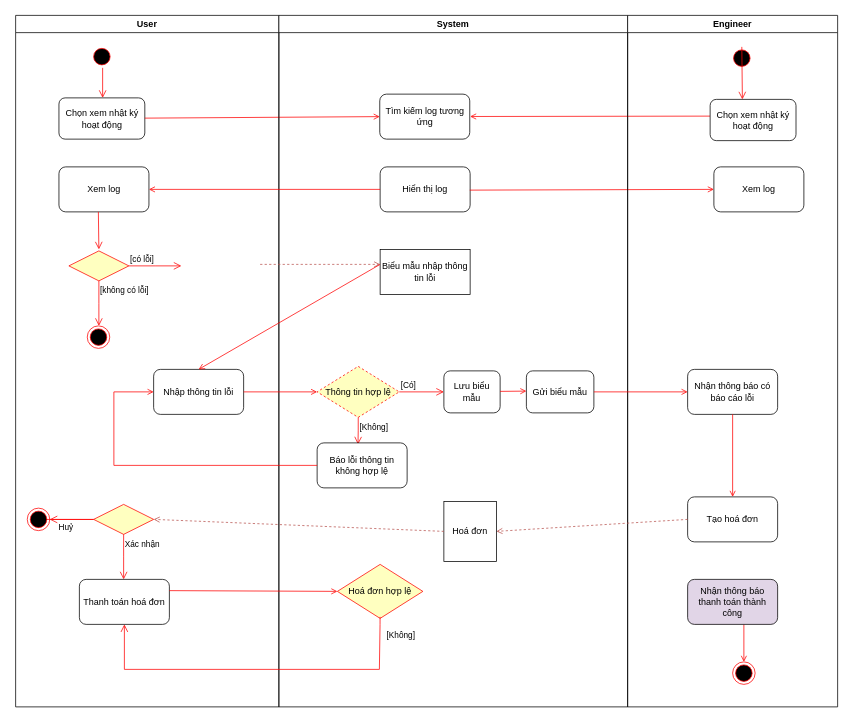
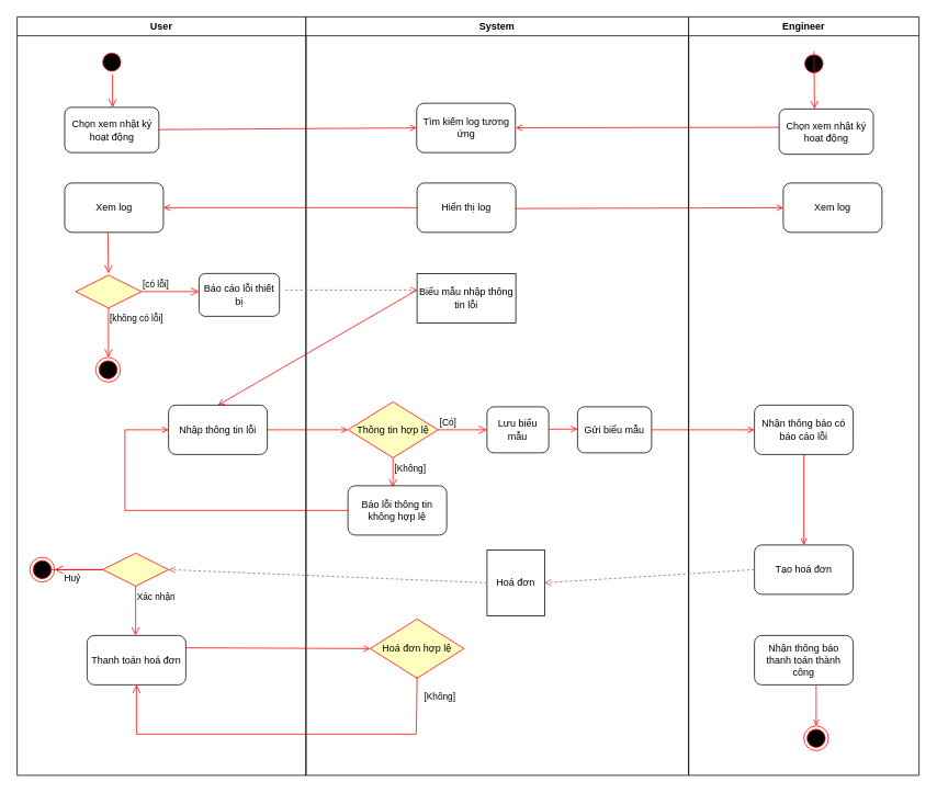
  <mxCell id="0" />
  <mxCell id="1" parent="0" />
  <mxCell id="2" value="User" style="swimlane;whiteSpace=wrap" vertex="1" parent="1"><mxGeometry x="20" y="20" width="351" height="922" as="geometry" /></mxCell>
  <mxCell id="3" value="" style="ellipse;shape=startState;fillColor=#000000;strokeColor=#ff0000;" vertex="1" parent="2"><mxGeometry x="100" y="40" width="30" height="30" as="geometry" /></mxCell>
  <mxCell id="4" value="" style="edgeStyle=elbowEdgeStyle;elbow=horizontal;verticalAlign=bottom;endArrow=open;endSize=8;strokeColor=#FF0000;endFill=1;rounded=0" edge="1" parent="2" source="3"><mxGeometry x="100" y="40" as="geometry"><mxPoint x="115.5" y="110" as="targetPoint" /></mxGeometry></mxCell>
  <mxCell id="5" value="Chọn xem nhật ký hoạt động" style="rounded=1;whiteSpace=wrap;html=1;" vertex="1" parent="2"><mxGeometry x="57.75" y="110" width="114.5" height="55" as="geometry" /></mxCell>
  <mxCell id="6" value="" style="endArrow=open;strokeColor=#FF0000;endFill=1;rounded=0;entryX=0;entryY=0.5;entryDx=0;entryDy=0;" edge="1" parent="2" target="21"><mxGeometry relative="1" as="geometry"><mxPoint x="172.25" y="137" as="sourcePoint" /><mxPoint x="302.25" y="137" as="targetPoint" /></mxGeometry></mxCell>
  <mxCell id="7" value="Xem log" style="rounded=1;whiteSpace=wrap;html=1;" vertex="1" parent="2"><mxGeometry x="57.75" y="202" width="120" height="60" as="geometry" /></mxCell>
  <mxCell id="8" value="" style="rhombus;whiteSpace=wrap;html=1;fontColor=#000000;fillColor=#ffffc0;strokeColor=#ff0000;" vertex="1" parent="2"><mxGeometry x="71" y="314" width="80" height="40" as="geometry" /></mxCell>
  <mxCell id="9" value="[không có lỗi]" style="edgeStyle=orthogonalEdgeStyle;html=1;align=left;verticalAlign=top;endArrow=open;endSize=8;strokeColor=#ff0000;rounded=0;" edge="1" parent="2" source="8"><mxGeometry x="-1" relative="1" as="geometry"><mxPoint x="111" y="414" as="targetPoint" /></mxGeometry></mxCell>
  <mxCell id="10" value="" style="ellipse;shape=endState;fillColor=#000000;strokeColor=#ff0000" vertex="1" parent="2"><mxGeometry x="95.5" y="414" width="30" height="30" as="geometry" /></mxCell>
+ <mxCell id="11" value="Báo cáo lỗi thiết bị" style="rounded=1;whiteSpace=wrap;html=1;" vertex="1" parent="2"><mxGeometry x="221" y="312" width="97.75" height="52" as="geometry" /></mxCell>
  <mxCell id="12" value="[có lỗi]" style="edgeStyle=orthogonalEdgeStyle;html=1;align=left;verticalAlign=bottom;endArrow=open;endSize=8;strokeColor=#ff0000;rounded=0;" edge="1" parent="2" source="8"><mxGeometry x="-1" relative="1" as="geometry"><mxPoint x="221" y="334" as="targetPoint" /></mxGeometry></mxCell>
  <mxCell id="13" value="Nhập thông tin lỗi" style="rounded=1;whiteSpace=wrap;html=1;" vertex="1" parent="2"><mxGeometry x="184" y="472" width="120" height="60" as="geometry" /></mxCell>
  <mxCell id="14" value="" style="rhombus;whiteSpace=wrap;html=1;fontColor=#000000;fillColor=#ffffc0;strokeColor=#ff0000;" vertex="1" parent="2"><mxGeometry x="104" y="652" width="80" height="40" as="geometry" /></mxCell>
  <mxCell id="15" value="" style="edgeStyle=orthogonalEdgeStyle;html=1;align=left;verticalAlign=bottom;endArrow=open;endSize=8;strokeColor=#ff0000;rounded=0;" edge="1" parent="2" target="49"><mxGeometry x="-1" relative="1" as="geometry"><mxPoint x="30.5" y="672" as="targetPoint" /><mxPoint x="30.867" y="672.067" as="sourcePoint" /><Array as="points"><mxPoint x="104" y="672" /><mxPoint x="104" y="672" /></Array></mxGeometry></mxCell>
  <mxCell id="16" value="Huỷ" style="edgeLabel;html=1;align=center;verticalAlign=middle;resizable=0;points=[];" connectable="0" vertex="1" parent="15"><mxGeometry x="-0.536" y="-5" relative="1" as="geometry"><mxPoint x="5" y="5" as="offset" /></mxGeometry></mxCell>
  <mxCell id="17" value="Xác nhận" style="edgeStyle=orthogonalEdgeStyle;html=1;align=left;verticalAlign=top;endArrow=open;endSize=8;strokeColor=#ff0000;rounded=0;" edge="1" parent="2" source="14"><mxGeometry x="-1" relative="1" as="geometry"><mxPoint x="144" y="752" as="targetPoint" /></mxGeometry></mxCell>
  <mxCell id="18" value="Thanh toán hoá đơn" style="rounded=1;whiteSpace=wrap;html=1;" vertex="1" parent="2"><mxGeometry x="85" y="752" width="120" height="60" as="geometry" /></mxCell>
  <mxCell id="19" value="" style="edgeStyle=elbowEdgeStyle;elbow=horizontal;verticalAlign=bottom;endArrow=open;endSize=8;strokeColor=#FF0000;endFill=1;rounded=0;" edge="1" parent="2"><mxGeometry x="1" y="-88" as="geometry"><mxPoint x="111" y="312" as="targetPoint" /><mxPoint x="110.33" y="262" as="sourcePoint" /><Array as="points"><mxPoint x="111" y="292" /></Array></mxGeometry></mxCell>
  <mxCell id="20" value="System" style="swimlane;whiteSpace=wrap;startSize=23;" vertex="1" parent="1"><mxGeometry x="371" y="20" width="465" height="922" as="geometry" /></mxCell>
  <mxCell id="21" value="Tìm kiếm log tương ứng" style="rounded=1;whiteSpace=wrap;html=1;" vertex="1" parent="20"><mxGeometry x="134.5" y="105" width="120" height="60" as="geometry" /></mxCell>
  <mxCell id="22" value="Hiển thị log" style="rounded=1;whiteSpace=wrap;html=1;" vertex="1" parent="20"><mxGeometry x="135" y="202" width="120" height="60" as="geometry" /></mxCell>
- <mxCell id="23" value="Thông tin hợp lệ" style="rhombus;whiteSpace=wrap;html=1;fontColor=#000000;fillColor=#ffffc0;strokeColor=#ff0000;dashed=1;" vertex="1" parent="20"><mxGeometry x="51" y="468" width="109.5" height="68" as="geometry" /></mxCell>
+ <mxCell id="23" value="Thông tin hợp lệ" style="rhombus;whiteSpace=wrap;html=1;fontColor=#000000;fillColor=#ffffc0;strokeColor=#ff0000;" vertex="1" parent="20"><mxGeometry x="51" y="468" width="109.5" height="68" as="geometry" /></mxCell>
  <mxCell id="24" value="[Có]" style="edgeStyle=orthogonalEdgeStyle;html=1;align=left;verticalAlign=bottom;endArrow=open;endSize=8;strokeColor=#ff0000;rounded=0;entryX=0;entryY=0.5;entryDx=0;entryDy=0;" edge="1" parent="20" source="23" target="27"><mxGeometry x="-1" relative="1" as="geometry"><mxPoint x="235" y="496" as="targetPoint" /></mxGeometry></mxCell>
  <mxCell id="25" value="[Không]" style="edgeStyle=orthogonalEdgeStyle;html=1;align=left;verticalAlign=top;endArrow=open;endSize=8;strokeColor=#ff0000;rounded=0;" edge="1" parent="20" source="23"><mxGeometry x="-1" relative="1" as="geometry"><mxPoint x="105.5" y="572" as="targetPoint" /></mxGeometry></mxCell>
  <mxCell id="26" value="Báo lỗi thông tin không hợp lệ" style="rounded=1;whiteSpace=wrap;html=1;" vertex="1" parent="20"><mxGeometry x="51" y="570" width="120" height="60" as="geometry" /></mxCell>
  <mxCell id="27" value="Lưu biểu mẫu" style="rounded=1;whiteSpace=wrap;html=1;" vertex="1" parent="20"><mxGeometry x="220" y="474" width="75" height="56" as="geometry" /></mxCell>
  <mxCell id="28" value="Biểu mẫu nhập thông tin lỗi" style="rounded=0;whiteSpace=wrap;html=1;" vertex="1" parent="20"><mxGeometry x="135" y="312" width="120" height="60" as="geometry" /></mxCell>
  <mxCell id="29" value="Gửi biểu mẫu" style="rounded=1;whiteSpace=wrap;html=1;" vertex="1" parent="20"><mxGeometry x="330" y="474" width="90" height="56" as="geometry" /></mxCell>
  <mxCell id="30" value="Hoá đơn hợp lệ" style="rhombus;whiteSpace=wrap;html=1;fontColor=#000000;fillColor=#ffffc0;strokeColor=#ff0000;" vertex="1" parent="20"><mxGeometry x="78" y="732" width="114" height="72" as="geometry" /></mxCell>
  <mxCell id="31" value="" style="endArrow=open;dashed=1;html=1;rounded=0;fillColor=#f8cecc;strokeColor=#b85450;" edge="1" parent="20"><mxGeometry width="160" relative="1" as="geometry"><mxPoint x="-25" y="332" as="sourcePoint" /><mxPoint x="135" y="332" as="targetPoint" /></mxGeometry></mxCell>
  <mxCell id="32" value="" style="endArrow=open;strokeColor=#FF0000;endFill=1;rounded=0;entryX=0.5;entryY=0;entryDx=0;entryDy=0;exitX=0;exitY=0.5;exitDx=0;exitDy=0;" edge="1" parent="20" target="13"><mxGeometry relative="1" as="geometry"><mxPoint x="135" y="332" as="sourcePoint" /><mxPoint x="-168" y="332" as="targetPoint" /></mxGeometry></mxCell>
  <mxCell id="33" value="" style="endArrow=open;strokeColor=#FF0000;endFill=1;rounded=0;exitX=1;exitY=0.5;exitDx=0;exitDy=0;" edge="1" parent="20"><mxGeometry relative="1" as="geometry"><mxPoint x="295" y="501.33" as="sourcePoint" /><mxPoint x="330" y="501" as="targetPoint" /></mxGeometry></mxCell>
  <mxCell id="34" value="Hoá đơn" style="html=1;whiteSpace=wrap;" vertex="1" parent="20"><mxGeometry x="220" y="648" width="70" height="80" as="geometry" /></mxCell>
  <mxCell id="35" value="[Không]" style="edgeStyle=orthogonalEdgeStyle;html=1;align=left;verticalAlign=top;endArrow=open;endSize=8;strokeColor=#ff0000;rounded=0;exitX=0.5;exitY=1;exitDx=0;exitDy=0;entryX=0.5;entryY=1;entryDx=0;entryDy=0;" edge="1" parent="20" target="18"><mxGeometry x="-0.947" y="7" relative="1" as="geometry"><mxPoint x="-204.07" y="822" as="targetPoint" /><Array as="points"><mxPoint x="135" y="812" /><mxPoint x="134" y="872" /><mxPoint x="-206" y="872" /></Array><mxPoint x="134.93" y="802" as="sourcePoint" /><mxPoint as="offset" /></mxGeometry></mxCell>
  <mxCell id="36" value="" style="endArrow=open;strokeColor=#FF0000;endFill=1;rounded=0;exitX=0;exitY=0.5;exitDx=0;exitDy=0;" edge="1" parent="20"><mxGeometry relative="1" as="geometry"><mxPoint x="575" y="134.33" as="sourcePoint" /><mxPoint x="255" y="134.83" as="targetPoint" /></mxGeometry></mxCell>
  <mxCell id="37" value="" style="endArrow=open;strokeColor=#FF0000;endFill=1;rounded=0;entryX=0;entryY=0.5;entryDx=0;entryDy=0;" edge="1" parent="20" target="48"><mxGeometry relative="1" as="geometry"><mxPoint x="254.5" y="233" as="sourcePoint" /><mxPoint x="568.25" y="231" as="targetPoint" /></mxGeometry></mxCell>
  <mxCell id="38" value="Engineer" style="swimlane;whiteSpace=wrap" vertex="1" parent="1"><mxGeometry x="836" y="20" width="280" height="922" as="geometry" /></mxCell>
  <mxCell id="39" value="" style="ellipse;shape=endState;fillColor=#000000;strokeColor=#ff0000" vertex="1" parent="38"><mxGeometry x="140" y="862" width="30" height="30" as="geometry" /></mxCell>
  <mxCell id="40" value="" style="endArrow=open;strokeColor=#FF0000;endFill=1;rounded=0" edge="1" parent="38" target="39"><mxGeometry relative="1" as="geometry"><mxPoint x="155" y="812" as="sourcePoint" /></mxGeometry></mxCell>
  <mxCell id="41" value="Nhận thông báo có báo cáo lỗi" style="rounded=1;whiteSpace=wrap;html=1;" vertex="1" parent="38"><mxGeometry x="80" y="472" width="120" height="60" as="geometry" /></mxCell>
  <mxCell id="42" value="Tạo hoá đơn" style="rounded=1;whiteSpace=wrap;html=1;" vertex="1" parent="38"><mxGeometry x="80" y="642" width="120" height="60" as="geometry" /></mxCell>
- <mxCell id="43" value="Nhận thông báo thanh toán thành công" style="rounded=1;whiteSpace=wrap;html=1;fillColor=#e1d5e7;" vertex="1" parent="38"><mxGeometry x="80" y="752" width="120" height="60" as="geometry" /></mxCell>
+ <mxCell id="43" value="Nhận thông báo thanh toán thành công" style="rounded=1;whiteSpace=wrap;html=1;" vertex="1" parent="38"><mxGeometry x="80" y="752" width="120" height="60" as="geometry" /></mxCell>
  <mxCell id="44" value="" style="endArrow=open;strokeColor=#FF0000;endFill=1;rounded=0;exitX=0.5;exitY=1;exitDx=0;exitDy=0;entryX=0.5;entryY=0;entryDx=0;entryDy=0;" edge="1" parent="38" source="41" target="42"><mxGeometry relative="1" as="geometry"><mxPoint x="140" y="552" as="sourcePoint" /><mxPoint x="238" y="552" as="targetPoint" /></mxGeometry></mxCell>
  <mxCell id="45" value="Chọn xem nhật ký hoạt động" style="rounded=1;whiteSpace=wrap;html=1;" vertex="1" parent="38"><mxGeometry x="110" y="112" width="114.5" height="55" as="geometry" /></mxCell>
  <mxCell id="46" value="" style="ellipse;shape=startState;fillColor=#000000;strokeColor=#ff0000;" vertex="1" parent="38"><mxGeometry x="137.25" y="42" width="30" height="30" as="geometry" /></mxCell>
  <mxCell id="47" value="" style="edgeStyle=elbowEdgeStyle;elbow=horizontal;verticalAlign=bottom;endArrow=open;endSize=8;strokeColor=#FF0000;endFill=1;rounded=0;exitX=0.5;exitY=0;exitDx=0;exitDy=0;" edge="1" parent="38" source="46"><mxGeometry x="-815" y="-88" as="geometry"><mxPoint x="152.75" y="112" as="targetPoint" /></mxGeometry></mxCell>
  <mxCell id="48" value="Xem log" style="rounded=1;whiteSpace=wrap;html=1;" vertex="1" parent="38"><mxGeometry x="115" y="202" width="120" height="60" as="geometry" /></mxCell>
  <mxCell id="49" value="" style="ellipse;html=1;shape=endState;fillColor=#000000;strokeColor=#ff0000;" vertex="1" parent="1"><mxGeometry x="35.5" y="677" width="30" height="30" as="geometry" /></mxCell>
  <mxCell id="50" value="" style="endArrow=open;strokeColor=#FF0000;endFill=1;rounded=0;entryX=1;entryY=0.5;entryDx=0;entryDy=0;exitX=0;exitY=0.5;exitDx=0;exitDy=0;" edge="1" parent="1" source="22" target="7"><mxGeometry relative="1" as="geometry"><mxPoint x="241" y="253" as="sourcePoint" /><mxPoint x="490.75" y="251" as="targetPoint" /></mxGeometry></mxCell>
  <mxCell id="51" value="" style="endArrow=open;strokeColor=#FF0000;endFill=1;rounded=0;exitX=1;exitY=0.5;exitDx=0;exitDy=0;entryX=0;entryY=0.5;entryDx=0;entryDy=0;" edge="1" parent="1" source="13" target="23"><mxGeometry relative="1" as="geometry"><mxPoint x="337.25" y="517" as="sourcePoint" /><mxPoint x="421" y="515" as="targetPoint" /></mxGeometry></mxCell>
  <mxCell id="52" value="" style="endArrow=open;strokeColor=#FF0000;endFill=1;rounded=0;exitX=0;exitY=0.5;exitDx=0;exitDy=0;entryX=0;entryY=0.5;entryDx=0;entryDy=0;" edge="1" parent="1" source="26" target="13"><mxGeometry relative="1" as="geometry"><mxPoint x="251" y="622" as="sourcePoint" /><mxPoint x="349" y="622" as="targetPoint" /><Array as="points"><mxPoint x="151" y="620" /><mxPoint x="151" y="522" /></Array></mxGeometry></mxCell>
  <mxCell id="53" value="" style="endArrow=open;dashed=1;html=1;rounded=0;fillColor=#f8cecc;strokeColor=#b85450;exitX=0;exitY=0.5;exitDx=0;exitDy=0;entryX=1;entryY=0.5;entryDx=0;entryDy=0;" edge="1" parent="1" source="42" target="34"><mxGeometry width="160" relative="1" as="geometry"><mxPoint x="721" y="691.33" as="sourcePoint" /><mxPoint x="881" y="691.33" as="targetPoint" /></mxGeometry></mxCell>
  <mxCell id="54" value="" style="endArrow=open;dashed=1;html=1;rounded=0;fillColor=#f8cecc;strokeColor=#b85450;entryX=1;entryY=0.5;entryDx=0;entryDy=0;exitX=0;exitY=0.5;exitDx=0;exitDy=0;" edge="1" parent="1" source="34" target="14"><mxGeometry width="160" relative="1" as="geometry"><mxPoint x="311" y="692.33" as="sourcePoint" /><mxPoint x="471" y="692.33" as="targetPoint" /></mxGeometry></mxCell>
  <mxCell id="55" value="" style="endArrow=open;strokeColor=#FF0000;endFill=1;rounded=0;exitX=1;exitY=0.5;exitDx=0;exitDy=0;entryX=0;entryY=0.5;entryDx=0;entryDy=0;" edge="1" parent="1" source="29" target="41"><mxGeometry relative="1" as="geometry"><mxPoint x="811" y="521.33" as="sourcePoint" /><mxPoint x="909" y="521.33" as="targetPoint" /></mxGeometry></mxCell>
  <mxCell id="56" value="" style="endArrow=open;strokeColor=#FF0000;endFill=1;rounded=0;exitX=1;exitY=0.25;exitDx=0;exitDy=0;entryX=0;entryY=0.5;entryDx=0;entryDy=0;" edge="1" parent="1" source="18" target="30"><mxGeometry relative="1" as="geometry"><mxPoint x="225" y="792" as="sourcePoint" /><mxPoint x="365" y="792" as="targetPoint" /></mxGeometry></mxCell>
